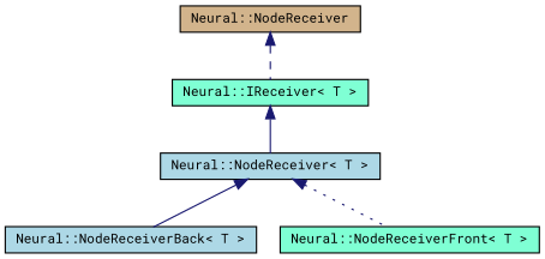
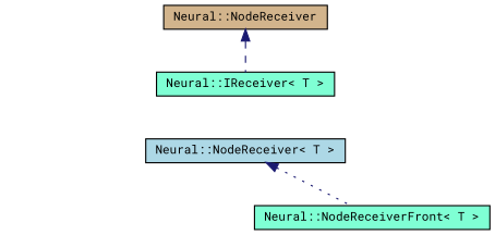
  digraph {
    fontname="Roboto Mono"
    node [color=black fillcolor=lightblue fontname="Roboto Mono" fontsize=10 shape=record style=filled]
    edge [color=midnightblue dir=back fontname="Roboto Mono" fontsize=10 labelfontname=Helvetica labelfontsize=10 style=solid]
    n1 [fontcolor=black height=0.2 label="Neural::NodeReceiver\< T \>" width=0.4]
-   n2 [height=0.2 label="Neural::NodeReceiverBack\< T \>" width=0.4]
    n3 [fillcolor=aquamarine height=0.2 label="Neural::NodeReceiverFront\< T \>" width=0.4]
    n4 [fillcolor=aquamarine height=0.2 label="Neural::IReceiver\< T \>" width=0.4]
    n5 [fillcolor=tan height=0.2 label="Neural::NodeReceiver" width=0.4]
-   n1 -> n2
    n1 -> n3 [style=dotted]
-   n4 -> n1
    n5 -> n4 [style=dashed]
  }
